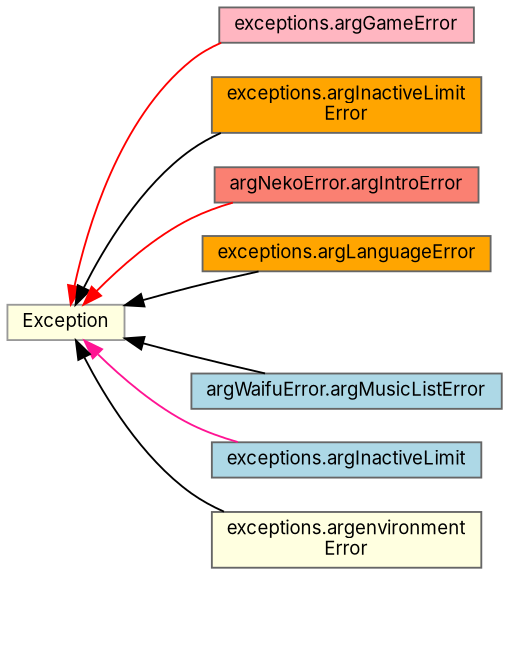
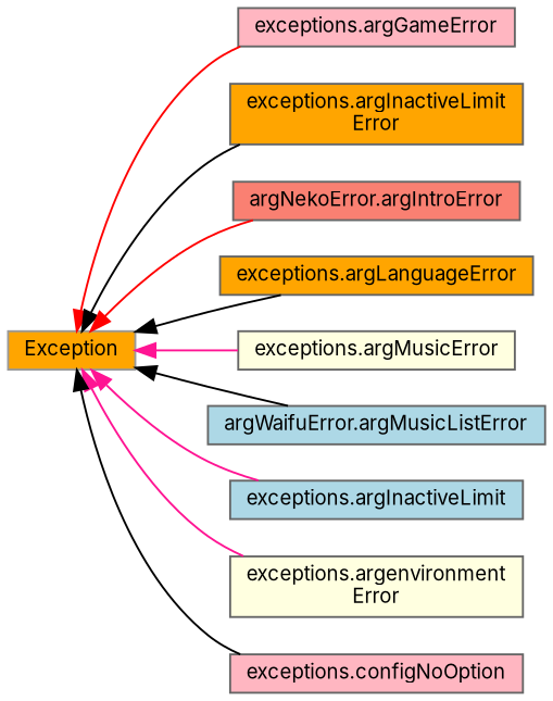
  digraph {
    fontname=Inter
    rankdir=LR
    node [color=grey40 fillcolor=lightyellow fontname=Inter fontsize=10 shape=box style=filled]
    edge [color=black dir=back fontname=Inter fontsize=10 labelfontname=Helvetica labelfontsize=10 style=solid]
-   n1 [color=grey60 height=0.2 label=Exception width=0.4]
+   n1 [color=grey60 fillcolor=orange height=0.2 label=Exception width=0.4]
    n2 [fillcolor=lightpink height=0.2 label="exceptions.argGameError" width=0.4]
    n3 [fillcolor=orange height=0.2 label="exceptions.argInactiveLimit\lError" width=0.4]
    n4 [fillcolor=salmon height=0.2 label="argNekoError.argIntroError" width=0.4]
    n5 [fillcolor=orange height=0.2 label="exceptions.argLanguageError" width=0.4]
+   n6 [height=0.2 label="exceptions.argMusicError" width=0.4]
    n7 [fillcolor=lightblue height=0.2 label="argWaifuError.argMusicListError" width=0.4]
    n8 [fillcolor=lightblue height=0.2 label="exceptions.argInactiveLimit" width=0.4]
    n9 [height=0.2 label="exceptions.argenvironment\lError" width=0.4]
+   n10 [fillcolor=lightpink height=0.2 label="exceptions.configNoOption" width=0.4]
    n1 -> n2 [color=red]
    n1 -> n3
    n1 -> n4 [color=red]
    n1 -> n5
+   n1 -> n6 [color=deeppink]
    n1 -> n7
    n1 -> n8 [color=deeppink]
-   n1 -> n9
+   n1 -> n9 [color=deeppink]
+   n1 -> n10
  }
